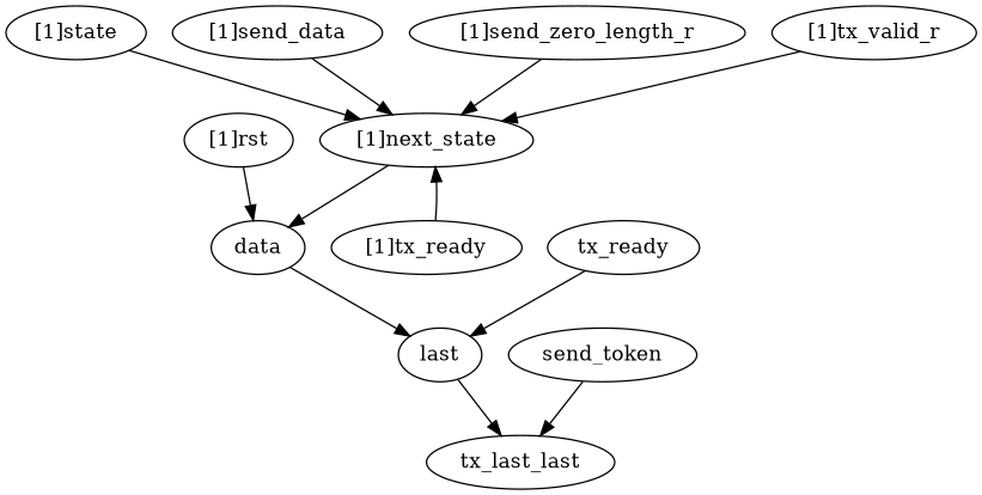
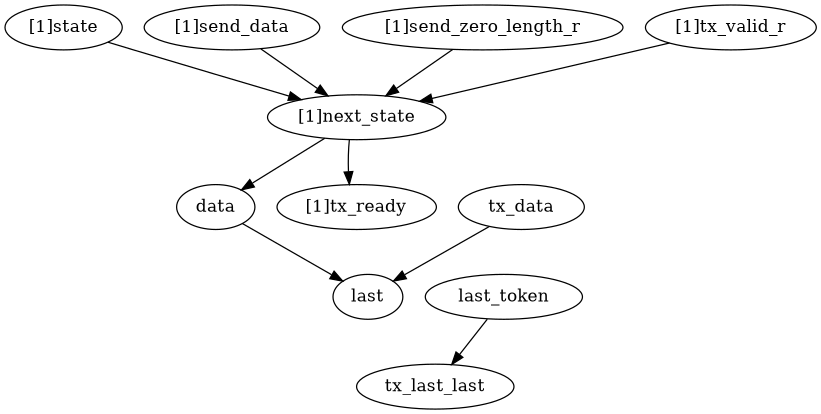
  strict digraph {
    node [complexity=9]
    "[1]state" [importance=0.846466447333 rank=0.0940518274814]
    "[1]next_state" [complexity=6 importance=0.116972491348 rank=0.0194954152247]
    n3 [complexity=4 importance=0.0913798245779 label=data rank=0.0228449561445]
    last [complexity=3 importance=0.0318604083423 rank=0.0106201361141]
    n5 [complexity=0 importance=0.0166841017124 label=tx_last_last rank=0.0]
-   "[1]rst" [complexity=5 importance=0.195970675472 rank=0.0391941350943]
-   send_token [complexity=3 importance=0.0298951280283 rank=0.00996504267609]
+   send_token [complexity=3 importance=0.0298951280283 rank=0.00996504267609 label=last_token]
    "[1]send_data" [complexity=12 importance=0.48110099171 rank=0.0400917493091]
    "[1]send_zero_length_r" [complexity=8 importance=0.253761587631 rank=0.0317201984539]
-   tx_ready [complexity=5 importance=0.0769318430004 rank=0.0153863686001]
+   tx_ready [complexity=5 importance=0.0769318430004 rank=0.0153863686001 label=tx_data]
    "[1]tx_valid_r" [importance=0.142753080226 rank=0.0158614533585]
    "[1]tx_ready" [complexity=11 importance=0.364128500361 rank=0.0331025909419]
    "[1]state" -> "[1]next_state"
    "[1]next_state" -> n3
    n3 -> last
-   last -> n5
-   "[1]rst" -> n3
    send_token -> n5
    "[1]send_data" -> "[1]next_state"
    "[1]send_zero_length_r" -> "[1]next_state"
    tx_ready -> last
    "[1]tx_valid_r" -> "[1]next_state"
-   "[1]tx_ready" -> "[1]next_state"
+   "[1]next_state" -> "[1]tx_ready"
  }
